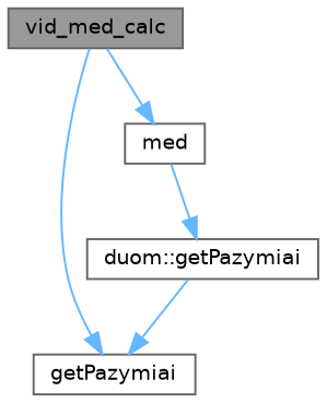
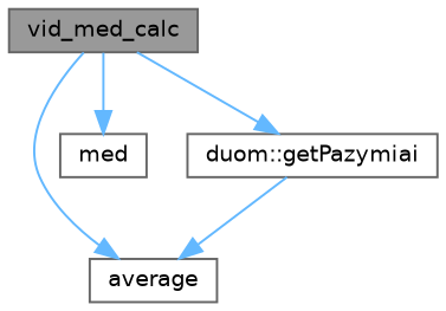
  digraph {
    rankdir=TB
    node [color=grey40 fillcolor=white fontname=Helvetica fontsize=10 shape=box style=filled]
    edge [color=steelblue1 fontname=Helvetica fontsize=10 labelfontname=Helvetica labelfontsize=10 style=solid]
    n1 [color=gray40 fillcolor=grey60 fontcolor=black height=0.2 label=vid_med_calc width=0.4]
-   n2 [height=0.2 label=getPazymiai width=0.4]
+   n2 [height=0.2 label=average width=0.4]
    n3 [height=0.2 label=med width=0.4]
    n4 [height=0.2 label="duom::getPazymiai" width=0.4]
    n1 -> n2
    n1 -> n3
-   n3 -> n4
+   n1 -> n4
    n4 -> n2
  }
